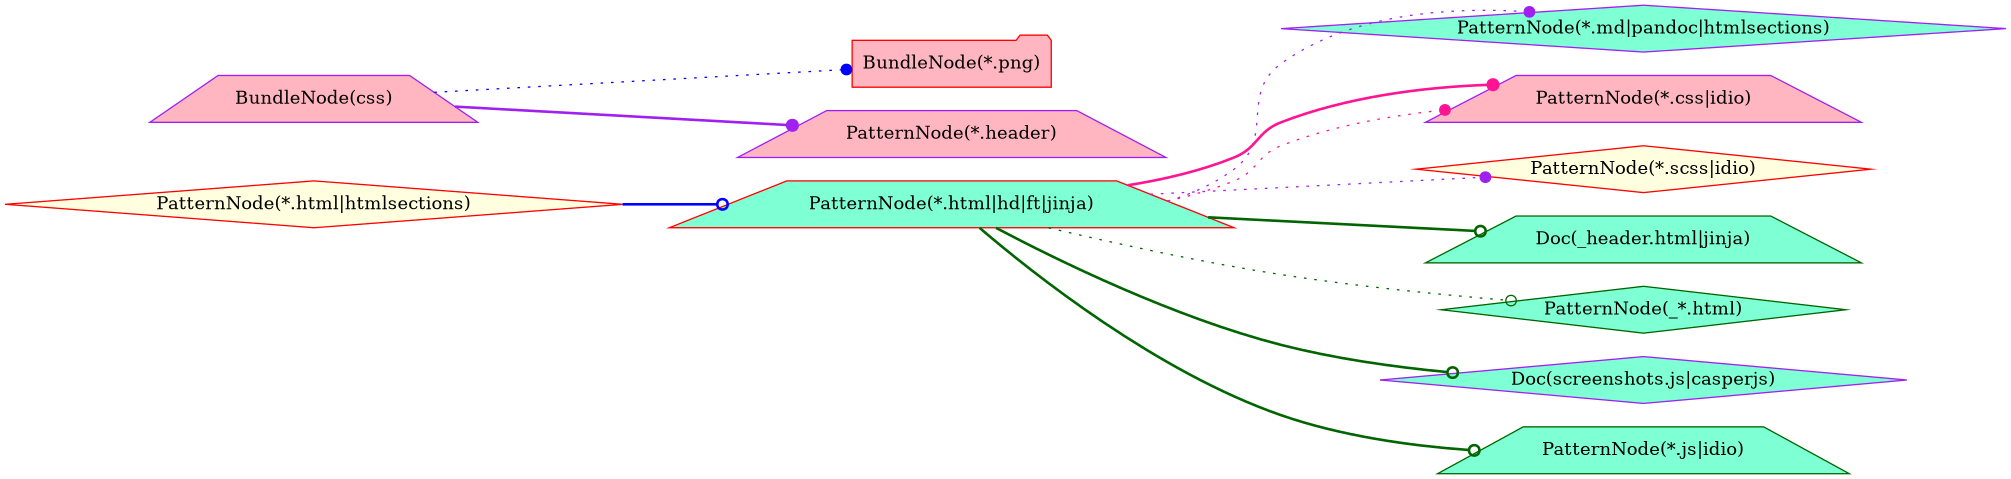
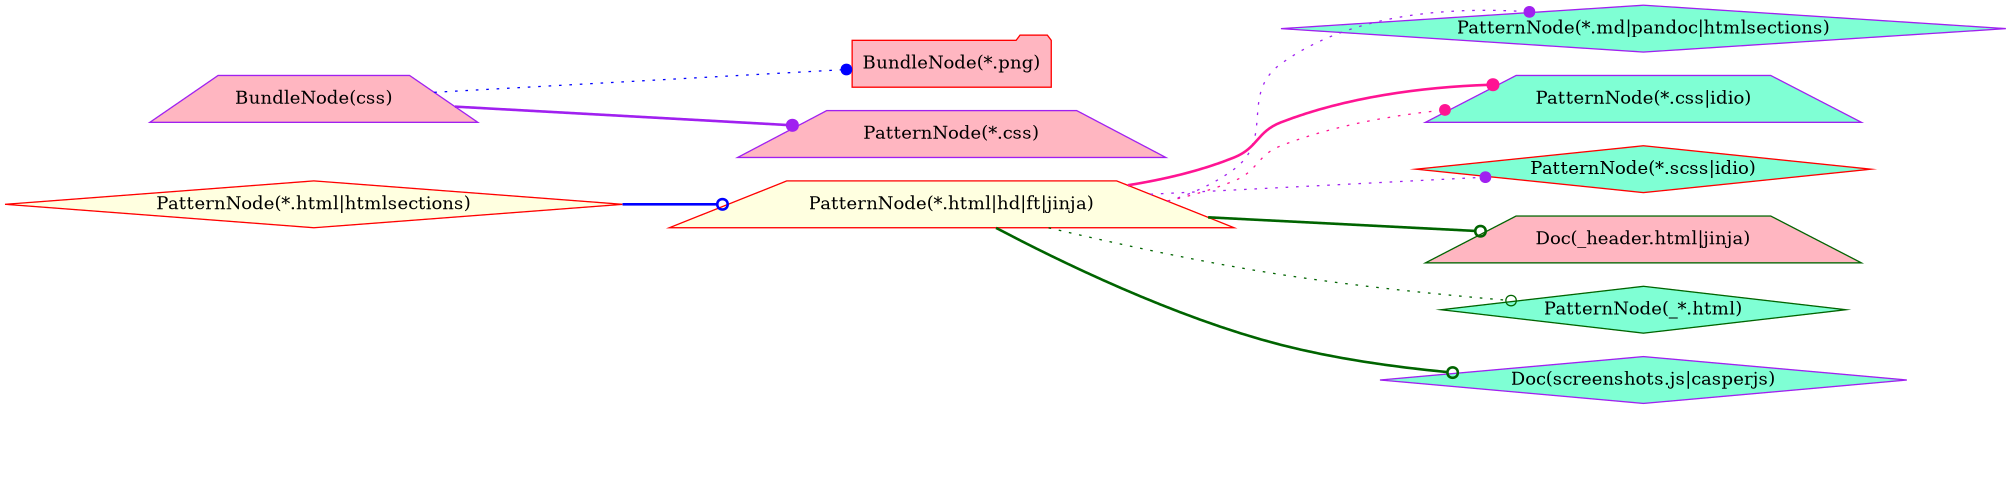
  digraph {
    rankdir=LR
    node [color=purple fillcolor=aquamarine shape=trapezium style=filled]
    edge [arrowhead=dot color=darkgreen style=bold]
-   "PatternNode(*.html|hd|ft|jinja)" [color=red]
+   "PatternNode(*.html|hd|ft|jinja)" [color=red fillcolor=lightyellow]
    "PatternNode(*.md|pandoc|htmlsections)" [shape=diamond]
-   "PatternNode(*.css|idio)" [fillcolor=lightpink]
-   "PatternNode(*.scss|idio)" [color=red fillcolor=lightyellow shape=diamond]
-   "Doc(_header.html|jinja)" [color=darkgreen]
+   "PatternNode(*.css|idio)"
+   "PatternNode(*.scss|idio)" [color=red shape=diamond]
+   "Doc(_header.html|jinja)" [color=darkgreen fillcolor=lightpink]
    "PatternNode(_*.html)" [color=darkgreen shape=diamond]
    "Doc(screenshots.js|casperjs)" [shape=diamond]
-   "PatternNode(*.js|idio)" [color=darkgreen]
    "PatternNode(*.html|htmlsections)" [color=red fillcolor=lightyellow shape=diamond]
    n10 [fillcolor=lightpink label="BundleNode(css)"]
    n11 [color=red fillcolor=lightpink label="BundleNode(*.png)" shape=folder]
-   "PatternNode(*.css)" [fillcolor=lightpink label="PatternNode(*.header)"]
+   "PatternNode(*.css)" [fillcolor=lightpink]
    "PatternNode(*.html|hd|ft|jinja)" -> "PatternNode(*.md|pandoc|htmlsections)" [color=purple style=dotted]
    "PatternNode(*.html|hd|ft|jinja)" -> "PatternNode(*.css|idio)" [color=deeppink style=dotted]
    "PatternNode(*.html|hd|ft|jinja)" -> "PatternNode(*.css|idio)" [color=deeppink]
    "PatternNode(*.html|hd|ft|jinja)" -> "PatternNode(*.scss|idio)" [color=purple style=dotted]
    "PatternNode(*.html|hd|ft|jinja)" -> "Doc(_header.html|jinja)" [arrowhead=odot]
    "PatternNode(*.html|hd|ft|jinja)" -> "PatternNode(_*.html)" [arrowhead=odot style=dotted]
    "PatternNode(*.html|hd|ft|jinja)" -> "Doc(screenshots.js|casperjs)" [arrowhead=odot]
-   "PatternNode(*.html|hd|ft|jinja)" -> "PatternNode(*.js|idio)" [arrowhead=odot]
    "PatternNode(*.html|htmlsections)" -> "PatternNode(*.html|hd|ft|jinja)" [arrowhead=odot color=blue]
    n10 -> n11 [color=blue style=dotted]
    n10 -> "PatternNode(*.css)" [color=purple]
  }
